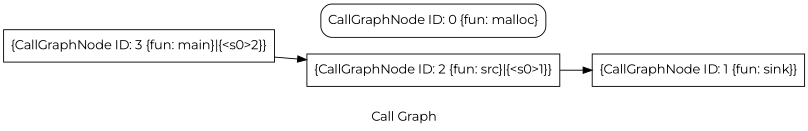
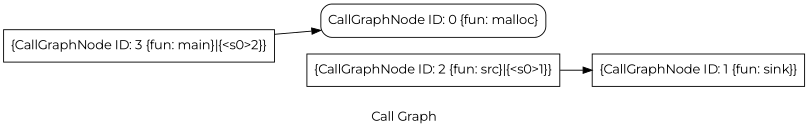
  digraph {
    label="Call Graph"
    rankdir=LR
    fontname=Montserrat
    node [shape=box fontname=Montserrat]
    edge [color=black tailport=s0 fontname=Montserrat]
    n1 [label="{CallGraphNode ID: 0 \{fun: malloc\}}" shape=Mrecord]
    n2 [label="{CallGraphNode ID: 1 \{fun: sink\}}"]
    n3 [label="{CallGraphNode ID: 2 \{fun: src\}|{<s0>1}}"]
    n4 [label="{CallGraphNode ID: 3 \{fun: main\}|{<s0>2}}"]
    n3 -> n2
-   n4 -> n3
+   n4 -> n1
  }
